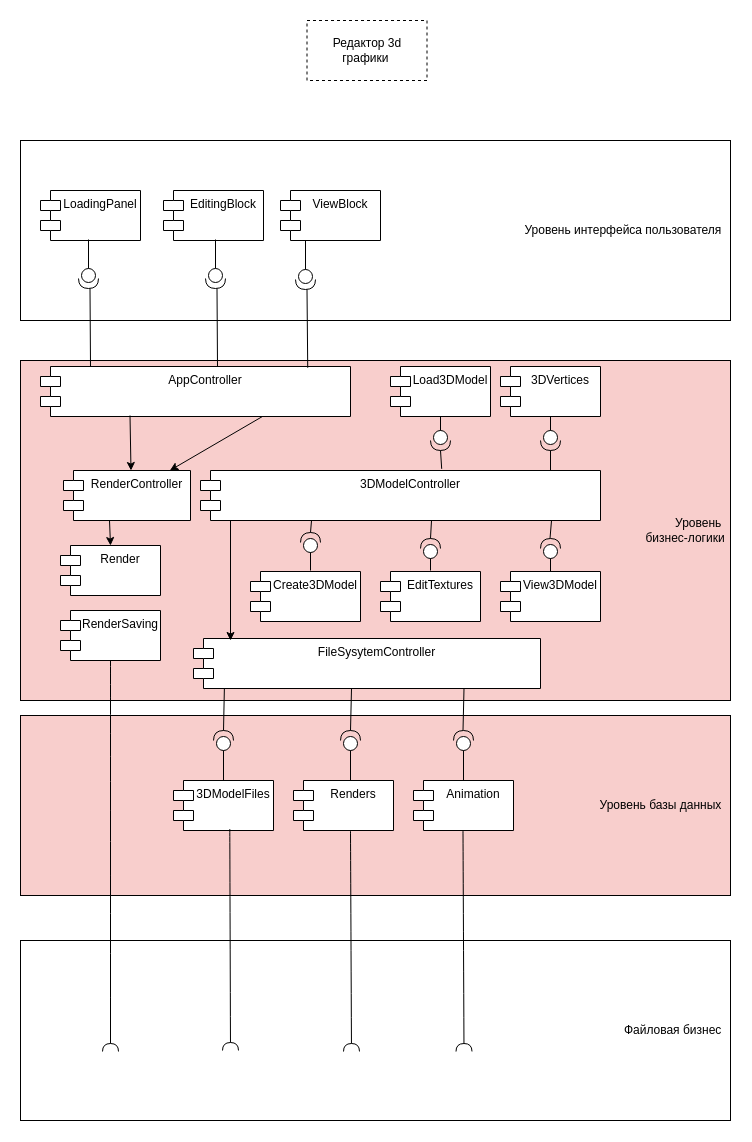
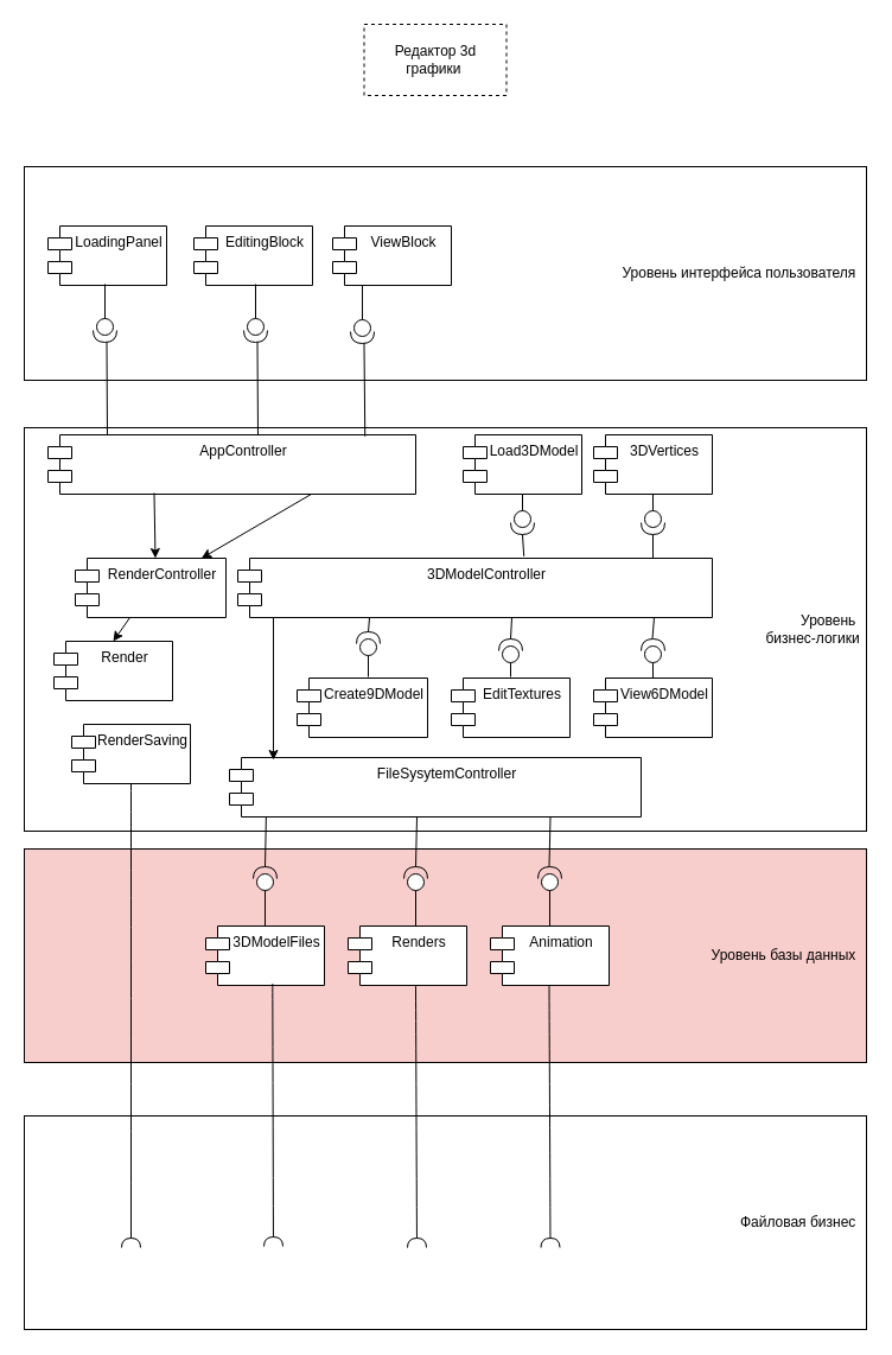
  <mxCell id="0" />
  <mxCell id="1" parent="0" />
  <mxCell id="2" value="Уровень интерфейса пользователя&amp;nbsp;&amp;nbsp;" style="rounded=0;whiteSpace=wrap;html=1;align=right;" vertex="1" parent="1"><mxGeometry x="20" y="140" width="710" height="180" as="geometry" /></mxCell>
- <mxCell id="3" value="Уровень&amp;nbsp;&amp;nbsp;&lt;div&gt;бизнес-логики&amp;nbsp;&lt;/div&gt;" style="rounded=0;whiteSpace=wrap;html=1;align=right;fillColor=#f8cecc;" vertex="1" parent="1"><mxGeometry x="20" y="360" width="710" height="340" as="geometry" /></mxCell>
+ <mxCell id="3" value="Уровень&amp;nbsp;&amp;nbsp;&lt;div&gt;бизнес-логики&amp;nbsp;&lt;/div&gt;" style="rounded=0;whiteSpace=wrap;html=1;align=right;" vertex="1" parent="1"><mxGeometry x="20" y="360" width="710" height="340" as="geometry" /></mxCell>
  <mxCell id="4" value="Уровень базы данных&amp;nbsp;&amp;nbsp;" style="rounded=0;whiteSpace=wrap;html=1;align=right;fillColor=#f8cecc;" vertex="1" parent="1"><mxGeometry x="20" y="715" width="710" height="180" as="geometry" /></mxCell>
  <mxCell id="5" value="Файловая бизнес&amp;nbsp;&amp;nbsp;" style="rounded=0;whiteSpace=wrap;html=1;align=right;" vertex="1" parent="1"><mxGeometry x="20" y="940" width="710" height="180" as="geometry" /></mxCell>
  <mxCell id="6" value="LoadingPanel" style="shape=module;align=left;spacingLeft=20;align=center;verticalAlign=top;whiteSpace=wrap;html=1;" vertex="1" parent="1"><mxGeometry x="40" y="190" width="100" height="50" as="geometry" /></mxCell>
  <mxCell id="7" value="EditingBlock" style="shape=module;align=left;spacingLeft=20;align=center;verticalAlign=top;whiteSpace=wrap;html=1;" vertex="1" parent="1"><mxGeometry x="163" y="190" width="100" height="50" as="geometry" /></mxCell>
  <mxCell id="8" value="ViewBlock" style="shape=module;align=left;spacingLeft=20;align=center;verticalAlign=top;whiteSpace=wrap;html=1;" vertex="1" parent="1"><mxGeometry x="280" y="190" width="100" height="50" as="geometry" /></mxCell>
  <mxCell id="9" value="3DModelFiles&lt;div&gt;&lt;br&gt;&lt;/div&gt;" style="shape=module;align=left;spacingLeft=20;align=center;verticalAlign=top;whiteSpace=wrap;html=1;" vertex="1" parent="1"><mxGeometry x="173" y="780" width="100" height="50" as="geometry" /></mxCell>
  <mxCell id="10" value="Renders" style="shape=module;align=left;spacingLeft=20;align=center;verticalAlign=top;whiteSpace=wrap;html=1;" vertex="1" parent="1"><mxGeometry x="293" y="780" width="100" height="50" as="geometry" /></mxCell>
  <mxCell id="11" value="Animation" style="shape=module;align=left;spacingLeft=20;align=center;verticalAlign=top;whiteSpace=wrap;html=1;" vertex="1" parent="1"><mxGeometry x="413" y="780" width="100" height="50" as="geometry" /></mxCell>
  <mxCell id="12" value="" style="edgeStyle=none;rounded=0;orthogonalLoop=1;jettySize=auto;html=1;exitX=0.717;exitY=0.996;exitDx=0;exitDy=0;exitPerimeter=0;" edge="1" parent="1" source="13" target="16"><mxGeometry relative="1" as="geometry" /></mxCell>
  <mxCell id="13" value="AppController" style="shape=module;align=left;spacingLeft=20;align=center;verticalAlign=top;whiteSpace=wrap;html=1;" vertex="1" parent="1"><mxGeometry x="40" y="366" width="310" height="50" as="geometry" /></mxCell>
  <mxCell id="14" value="Load3DModel" style="shape=module;align=left;spacingLeft=20;align=center;verticalAlign=top;whiteSpace=wrap;html=1;" vertex="1" parent="1"><mxGeometry x="390" y="366" width="100" height="50" as="geometry" /></mxCell>
  <mxCell id="15" value="3DVertices" style="shape=module;align=left;spacingLeft=20;align=center;verticalAlign=top;whiteSpace=wrap;html=1;" vertex="1" parent="1"><mxGeometry x="500" y="366" width="100" height="50" as="geometry" /></mxCell>
  <mxCell id="16" value="RenderController" style="shape=module;align=left;spacingLeft=20;align=center;verticalAlign=top;whiteSpace=wrap;html=1;" vertex="1" parent="1"><mxGeometry x="63" y="470" width="127" height="50" as="geometry" /></mxCell>
- <mxCell id="17" value="Render" style="shape=module;align=left;spacingLeft=20;align=center;verticalAlign=top;whiteSpace=wrap;html=1;" vertex="1" parent="1"><mxGeometry x="60" y="545" width="100" height="50" as="geometry" /></mxCell>
+ <mxCell id="17" value="Render" style="shape=module;align=left;spacingLeft=20;align=center;verticalAlign=top;whiteSpace=wrap;html=1;" vertex="1" parent="1"><mxGeometry x="45" y="540" width="100" height="50" as="geometry" /></mxCell>
  <mxCell id="18" value="RenderSaving" style="shape=module;align=left;spacingLeft=20;align=center;verticalAlign=top;whiteSpace=wrap;html=1;" vertex="1" parent="1"><mxGeometry x="60" y="610" width="100" height="50" as="geometry" /></mxCell>
  <mxCell id="19" value="3DModelController" style="shape=module;align=left;spacingLeft=20;align=center;verticalAlign=top;whiteSpace=wrap;html=1;" vertex="1" parent="1"><mxGeometry x="200" y="470" width="400" height="50" as="geometry" /></mxCell>
- <mxCell id="20" value="Create3DModel" style="shape=module;align=left;spacingLeft=20;align=center;verticalAlign=top;whiteSpace=wrap;html=1;" vertex="1" parent="1"><mxGeometry x="250" y="571" width="110" height="50" as="geometry" /></mxCell>
+ <mxCell id="20" value="Create9DModel" style="shape=module;align=left;spacingLeft=20;align=center;verticalAlign=top;whiteSpace=wrap;html=1;" vertex="1" parent="1"><mxGeometry x="250" y="571" width="110" height="50" as="geometry" /></mxCell>
  <mxCell id="21" value="EditTextures" style="shape=module;align=left;spacingLeft=20;align=center;verticalAlign=top;whiteSpace=wrap;html=1;" vertex="1" parent="1"><mxGeometry x="380" y="571" width="100" height="50" as="geometry" /></mxCell>
- <mxCell id="22" value="View3DModel" style="shape=module;align=left;spacingLeft=20;align=center;verticalAlign=top;whiteSpace=wrap;html=1;" vertex="1" parent="1"><mxGeometry x="500" y="571" width="100" height="50" as="geometry" /></mxCell>
+ <mxCell id="22" value="View6DModel" style="shape=module;align=left;spacingLeft=20;align=center;verticalAlign=top;whiteSpace=wrap;html=1;" vertex="1" parent="1"><mxGeometry x="500" y="571" width="100" height="50" as="geometry" /></mxCell>
  <mxCell id="23" value="FileSysytemController" style="shape=module;align=left;spacingLeft=20;align=center;verticalAlign=top;whiteSpace=wrap;html=1;" vertex="1" parent="1"><mxGeometry x="193" y="638" width="347" height="50" as="geometry" /></mxCell>
  <mxCell id="24" value="Редактор 3d графики&amp;nbsp;" style="whiteSpace=wrap;html=1;dashed=1;" vertex="1" parent="1"><mxGeometry x="306.5" y="20" width="120" height="60" as="geometry" /></mxCell>
  <mxCell id="25" value="" style="rounded=0;orthogonalLoop=1;jettySize=auto;html=1;endArrow=halfCircle;endFill=0;endSize=6;strokeWidth=1;sketch=0;fontSize=12;curved=1;exitX=0.563;exitY=0.972;exitDx=0;exitDy=0;exitPerimeter=0;" edge="1" parent="1" source="9"><mxGeometry relative="1" as="geometry"><mxPoint x="365" y="855" as="sourcePoint" /><mxPoint x="230" y="1050" as="targetPoint" /><Array as="points"><mxPoint x="230" y="1050" /></Array></mxGeometry></mxCell>
  <mxCell id="26" value="" style="ellipse;whiteSpace=wrap;html=1;align=center;aspect=fixed;fillColor=none;strokeColor=none;resizable=0;perimeter=centerPerimeter;rotatable=0;allowArrows=0;points=[];outlineConnect=1;" vertex="1" parent="1"><mxGeometry x="340" y="850" width="10" height="10" as="geometry" /></mxCell>
  <mxCell id="27" value="" style="rounded=0;orthogonalLoop=1;jettySize=auto;html=1;endArrow=halfCircle;endFill=0;endSize=6;strokeWidth=1;sketch=0;fontSize=12;curved=1;exitX=0.563;exitY=0.972;exitDx=0;exitDy=0;exitPerimeter=0;" edge="1" parent="1"><mxGeometry relative="1" as="geometry"><mxPoint x="350" y="830" as="sourcePoint" /><mxPoint x="351" y="1051" as="targetPoint" /><Array as="points"><mxPoint x="351" y="1051" /></Array></mxGeometry></mxCell>
  <mxCell id="28" value="" style="rounded=0;orthogonalLoop=1;jettySize=auto;html=1;endArrow=halfCircle;endFill=0;endSize=6;strokeWidth=1;sketch=0;fontSize=12;curved=1;exitX=0.563;exitY=0.972;exitDx=0;exitDy=0;exitPerimeter=0;" edge="1" parent="1"><mxGeometry relative="1" as="geometry"><mxPoint x="462.5" y="830" as="sourcePoint" /><mxPoint x="463.5" y="1051" as="targetPoint" /><Array as="points"><mxPoint x="463.5" y="1051" /></Array></mxGeometry></mxCell>
  <mxCell id="29" value="" style="rounded=0;orthogonalLoop=1;jettySize=auto;html=1;endArrow=halfCircle;endFill=0;endSize=6;strokeWidth=1;sketch=0;fontSize=12;curved=1;" edge="1" parent="1" source="18"><mxGeometry relative="1" as="geometry"><mxPoint x="109" y="830" as="sourcePoint" /><mxPoint x="110" y="1051" as="targetPoint" /><Array as="points"><mxPoint x="110" y="1051" /></Array></mxGeometry></mxCell>
  <mxCell id="30" value="" style="shape=providedRequiredInterface;html=1;verticalLabelPosition=bottom;sketch=0;direction=south;rotation=-180;" vertex="1" parent="1"><mxGeometry x="213" y="730" width="20" height="20" as="geometry" /></mxCell>
  <mxCell id="31" value="" style="endArrow=none;html=1;rounded=0;entryX=0.089;entryY=0.996;entryDx=0;entryDy=0;entryPerimeter=0;" edge="1" parent="1" target="23"><mxGeometry width="50" height="50" relative="1" as="geometry"><mxPoint x="223" y="730" as="sourcePoint" /><mxPoint x="273" y="680" as="targetPoint" /></mxGeometry></mxCell>
  <mxCell id="32" value="" style="endArrow=none;html=1;rounded=0;entryX=0;entryY=0.5;entryDx=0;entryDy=0;entryPerimeter=0;" edge="1" parent="1" target="30"><mxGeometry width="50" height="50" relative="1" as="geometry"><mxPoint x="223" y="780" as="sourcePoint" /><mxPoint x="273" y="730" as="targetPoint" /></mxGeometry></mxCell>
  <mxCell id="33" value="" style="shape=providedRequiredInterface;html=1;verticalLabelPosition=bottom;sketch=0;direction=south;rotation=-180;" vertex="1" parent="1"><mxGeometry x="340" y="730" width="20" height="20" as="geometry" /></mxCell>
  <mxCell id="34" value="" style="endArrow=none;html=1;rounded=0;entryX=0;entryY=0.5;entryDx=0;entryDy=0;entryPerimeter=0;" edge="1" parent="1" target="33"><mxGeometry width="50" height="50" relative="1" as="geometry"><mxPoint x="350" y="780" as="sourcePoint" /><mxPoint x="400" y="730" as="targetPoint" /></mxGeometry></mxCell>
  <mxCell id="35" value="" style="shape=providedRequiredInterface;html=1;verticalLabelPosition=bottom;sketch=0;direction=south;rotation=-180;" vertex="1" parent="1"><mxGeometry x="453" y="730" width="20" height="20" as="geometry" /></mxCell>
  <mxCell id="36" value="" style="endArrow=none;html=1;rounded=0;entryX=0;entryY=0.5;entryDx=0;entryDy=0;entryPerimeter=0;" edge="1" parent="1" target="35"><mxGeometry width="50" height="50" relative="1" as="geometry"><mxPoint x="463" y="780" as="sourcePoint" /><mxPoint x="513" y="730" as="targetPoint" /></mxGeometry></mxCell>
  <mxCell id="37" value="" style="endArrow=none;html=1;rounded=0;entryX=0.089;entryY=0.996;entryDx=0;entryDy=0;entryPerimeter=0;" edge="1" parent="1"><mxGeometry width="50" height="50" relative="1" as="geometry"><mxPoint x="350" y="730" as="sourcePoint" /><mxPoint x="351" y="688" as="targetPoint" /></mxGeometry></mxCell>
  <mxCell id="38" value="" style="endArrow=none;html=1;rounded=0;entryX=0.089;entryY=0.996;entryDx=0;entryDy=0;entryPerimeter=0;" edge="1" parent="1"><mxGeometry width="50" height="50" relative="1" as="geometry"><mxPoint x="462.5" y="730" as="sourcePoint" /><mxPoint x="463.5" y="688" as="targetPoint" /></mxGeometry></mxCell>
  <mxCell id="39" value="" style="shape=providedRequiredInterface;html=1;verticalLabelPosition=bottom;sketch=0;direction=south;rotation=-180;" vertex="1" parent="1"><mxGeometry x="300" y="532" width="20" height="20" as="geometry" /></mxCell>
  <mxCell id="40" value="" style="endArrow=none;html=1;rounded=0;" edge="1" parent="1"><mxGeometry width="50" height="50" relative="1" as="geometry"><mxPoint x="310" y="532" as="sourcePoint" /><mxPoint x="311" y="520" as="targetPoint" /></mxGeometry></mxCell>
  <mxCell id="41" value="" style="endArrow=none;html=1;rounded=0;entryX=0;entryY=0.5;entryDx=0;entryDy=0;entryPerimeter=0;" edge="1" parent="1" target="39"><mxGeometry width="50" height="50" relative="1" as="geometry"><mxPoint x="310" y="570" as="sourcePoint" /><mxPoint x="360" y="532" as="targetPoint" /></mxGeometry></mxCell>
  <mxCell id="42" value="" style="shape=providedRequiredInterface;html=1;verticalLabelPosition=bottom;sketch=0;direction=south;rotation=-180;" vertex="1" parent="1"><mxGeometry x="420" y="538" width="20" height="20" as="geometry" /></mxCell>
  <mxCell id="43" value="" style="endArrow=none;html=1;rounded=0;" edge="1" parent="1"><mxGeometry width="50" height="50" relative="1" as="geometry"><mxPoint x="430" y="538" as="sourcePoint" /><mxPoint x="431" y="520" as="targetPoint" /></mxGeometry></mxCell>
  <mxCell id="44" value="" style="endArrow=none;html=1;rounded=0;entryX=0;entryY=0.5;entryDx=0;entryDy=0;entryPerimeter=0;" edge="1" parent="1" target="42"><mxGeometry width="50" height="50" relative="1" as="geometry"><mxPoint x="430" y="570" as="sourcePoint" /><mxPoint x="480" y="538" as="targetPoint" /></mxGeometry></mxCell>
  <mxCell id="45" value="" style="shape=providedRequiredInterface;html=1;verticalLabelPosition=bottom;sketch=0;direction=south;rotation=-180;" vertex="1" parent="1"><mxGeometry x="540" y="538" width="20" height="20" as="geometry" /></mxCell>
  <mxCell id="46" value="" style="endArrow=none;html=1;rounded=0;" edge="1" parent="1"><mxGeometry width="50" height="50" relative="1" as="geometry"><mxPoint x="549.5" y="538" as="sourcePoint" /><mxPoint x="551" y="520" as="targetPoint" /></mxGeometry></mxCell>
  <mxCell id="47" value="" style="endArrow=none;html=1;rounded=0;entryX=0;entryY=0.5;entryDx=0;entryDy=0;entryPerimeter=0;exitX=0.5;exitY=0;exitDx=0;exitDy=0;" edge="1" parent="1" target="45" source="22"><mxGeometry width="50" height="50" relative="1" as="geometry"><mxPoint x="243" y="800" as="sourcePoint" /><mxPoint x="293" y="750" as="targetPoint" /></mxGeometry></mxCell>
  <mxCell id="48" value="" style="edgeStyle=none;rounded=0;orthogonalLoop=1;jettySize=auto;html=1;entryX=0.158;entryY=0.02;entryDx=0;entryDy=0;entryPerimeter=0;exitX=0.717;exitY=0.996;exitDx=0;exitDy=0;exitPerimeter=0;" edge="1" parent="1"><mxGeometry relative="1" as="geometry"><mxPoint x="129.5" y="415" as="sourcePoint" /><mxPoint x="130.5" y="470" as="targetPoint" /></mxGeometry></mxCell>
  <mxCell id="49" value="" style="edgeStyle=none;rounded=0;orthogonalLoop=1;jettySize=auto;html=1;entryX=0.5;entryY=0;entryDx=0;entryDy=0;" edge="1" parent="1" target="17"><mxGeometry relative="1" as="geometry"><mxPoint x="109" y="520" as="sourcePoint" /><mxPoint x="109" y="535" as="targetPoint" /></mxGeometry></mxCell>
  <mxCell id="50" value="" style="shape=providedRequiredInterface;html=1;verticalLabelPosition=bottom;sketch=0;direction=north;rotation=-180;" vertex="1" parent="1"><mxGeometry x="430" y="430" width="20" height="20" as="geometry" /></mxCell>
  <mxCell id="51" value="" style="endArrow=none;html=1;rounded=0;entryX=0.5;entryY=1;entryDx=0;entryDy=0;" edge="1" parent="1" target="14"><mxGeometry width="50" height="50" relative="1" as="geometry"><mxPoint x="440" y="430" as="sourcePoint" /><mxPoint x="490" y="380" as="targetPoint" /></mxGeometry></mxCell>
  <mxCell id="52" value="" style="endArrow=none;html=1;rounded=0;exitX=0.603;exitY=-0.033;exitDx=0;exitDy=0;exitPerimeter=0;" edge="1" parent="1" source="19"><mxGeometry width="50" height="50" relative="1" as="geometry"><mxPoint x="430" y="470" as="sourcePoint" /><mxPoint x="440" y="450" as="targetPoint" /></mxGeometry></mxCell>
  <mxCell id="53" value="" style="shape=providedRequiredInterface;html=1;verticalLabelPosition=bottom;sketch=0;direction=north;rotation=-180;" vertex="1" parent="1"><mxGeometry x="540" y="430" width="20" height="20" as="geometry" /></mxCell>
  <mxCell id="54" value="" style="endArrow=none;html=1;rounded=0;entryX=0.5;entryY=1;entryDx=0;entryDy=0;" edge="1" parent="1"><mxGeometry width="50" height="50" relative="1" as="geometry"><mxPoint x="550" y="430" as="sourcePoint" /><mxPoint x="550" y="416" as="targetPoint" /></mxGeometry></mxCell>
  <mxCell id="55" value="" style="endArrow=none;html=1;rounded=0;entryX=1;entryY=0.5;entryDx=0;entryDy=0;entryPerimeter=0;" edge="1" parent="1" target="53"><mxGeometry width="50" height="50" relative="1" as="geometry"><mxPoint x="550" y="470" as="sourcePoint" /><mxPoint x="600" y="420" as="targetPoint" /></mxGeometry></mxCell>
  <mxCell id="56" value="" style="shape=providedRequiredInterface;html=1;verticalLabelPosition=bottom;sketch=0;direction=north;rotation=-180;" vertex="1" parent="1"><mxGeometry x="295" y="269" width="20" height="20" as="geometry" /></mxCell>
  <mxCell id="57" value="" style="endArrow=none;html=1;rounded=0;entryX=0.25;entryY=1;entryDx=0;entryDy=0;exitX=0;exitY=0.5;exitDx=0;exitDy=0;exitPerimeter=0;" edge="1" parent="1" source="56" target="8"><mxGeometry width="50" height="50" relative="1" as="geometry"><mxPoint x="313" y="269" as="sourcePoint" /><mxPoint x="313" y="255" as="targetPoint" /></mxGeometry></mxCell>
  <mxCell id="58" value="" style="endArrow=none;html=1;rounded=0;exitX=0.862;exitY=0.025;exitDx=0;exitDy=0;exitPerimeter=0;" edge="1" parent="1" source="13"><mxGeometry width="50" height="50" relative="1" as="geometry"><mxPoint x="256.5" y="339" as="sourcePoint" /><mxPoint x="306.5" y="289" as="targetPoint" /></mxGeometry></mxCell>
  <mxCell id="59" value="" style="shape=providedRequiredInterface;html=1;verticalLabelPosition=bottom;sketch=0;direction=north;rotation=-180;" vertex="1" parent="1"><mxGeometry x="205" y="268" width="20" height="20" as="geometry" /></mxCell>
  <mxCell id="60" value="" style="endArrow=none;html=1;rounded=0;entryX=0.25;entryY=1;entryDx=0;entryDy=0;exitX=0;exitY=0.5;exitDx=0;exitDy=0;exitPerimeter=0;" edge="1" parent="1" source="59"><mxGeometry width="50" height="50" relative="1" as="geometry"><mxPoint x="223" y="268" as="sourcePoint" /><mxPoint x="215" y="239" as="targetPoint" /></mxGeometry></mxCell>
  <mxCell id="61" value="" style="endArrow=none;html=1;rounded=0;exitX=0.862;exitY=0.025;exitDx=0;exitDy=0;exitPerimeter=0;" edge="1" parent="1"><mxGeometry width="50" height="50" relative="1" as="geometry"><mxPoint x="217" y="366" as="sourcePoint" /><mxPoint x="216.5" y="288" as="targetPoint" /></mxGeometry></mxCell>
  <mxCell id="62" value="" style="shape=providedRequiredInterface;html=1;verticalLabelPosition=bottom;sketch=0;direction=north;rotation=-180;" vertex="1" parent="1"><mxGeometry x="78" y="268" width="20" height="20" as="geometry" /></mxCell>
  <mxCell id="63" value="" style="endArrow=none;html=1;rounded=0;entryX=0.25;entryY=1;entryDx=0;entryDy=0;exitX=0;exitY=0.5;exitDx=0;exitDy=0;exitPerimeter=0;" edge="1" parent="1" source="62"><mxGeometry width="50" height="50" relative="1" as="geometry"><mxPoint x="96" y="268" as="sourcePoint" /><mxPoint x="88" y="239" as="targetPoint" /></mxGeometry></mxCell>
  <mxCell id="64" value="" style="endArrow=none;html=1;rounded=0;exitX=0.862;exitY=0.025;exitDx=0;exitDy=0;exitPerimeter=0;" edge="1" parent="1"><mxGeometry width="50" height="50" relative="1" as="geometry"><mxPoint x="90" y="366" as="sourcePoint" /><mxPoint x="89.5" y="288" as="targetPoint" /></mxGeometry></mxCell>
  <mxCell id="65" value="" style="endArrow=classic;html=1;rounded=0;" edge="1" parent="1"><mxGeometry width="50" height="50" relative="1" as="geometry"><mxPoint x="230" y="520" as="sourcePoint" /><mxPoint x="230" y="640" as="targetPoint" /></mxGeometry></mxCell>
